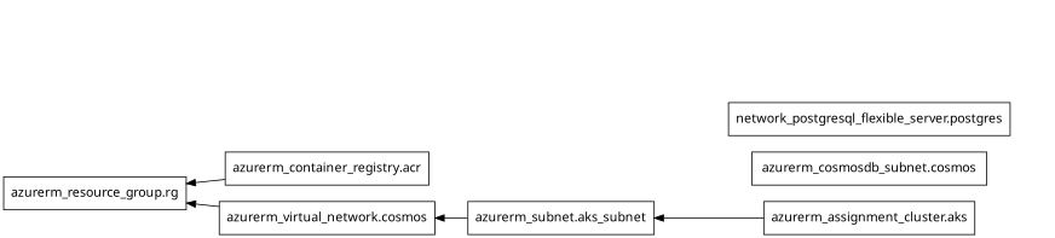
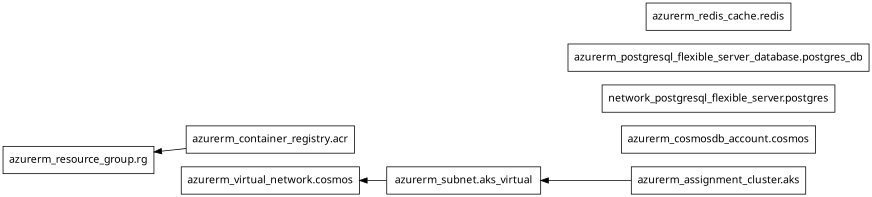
  digraph {
    rankdir=RL
    node [fontname="sans-serif" shape=rect]
    n1 [label="azurerm_container_registry.acr"]
    n2 [label="azurerm_resource_group.rg"]
-   n3 [label="azurerm_cosmosdb_subnet.cosmos"]
+   n3 [label="azurerm_cosmosdb_account.cosmos"]
    n4 [label="azurerm_assignment_cluster.aks"]
-   n5 [label="azurerm_subnet.aks_subnet"]
+   n5 [label="azurerm_subnet.aks_virtual"]
    n6 [label="azurerm_virtual_network.cosmos"]
    n7 [label="network_postgresql_flexible_server.postgres"]
+   n8 [label="azurerm_postgresql_flexible_server_database.postgres_db"]
+   n9 [label="azurerm_redis_cache.redis"]
    n1 -> n2
    n4 -> n5
    n5 -> n6
-   n6 -> n2
  }
